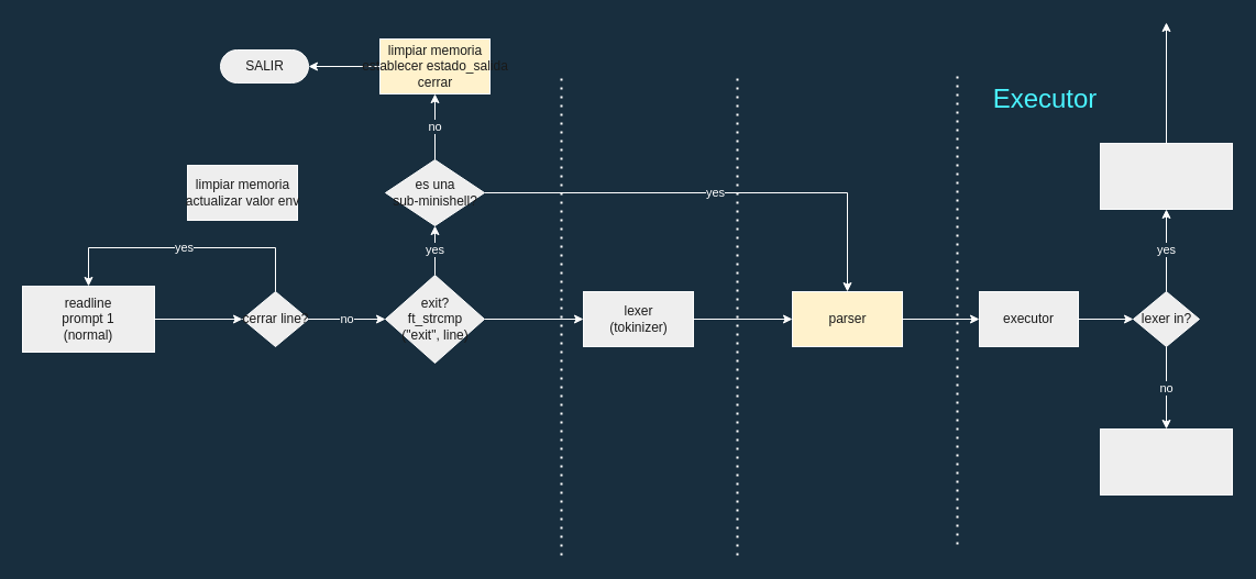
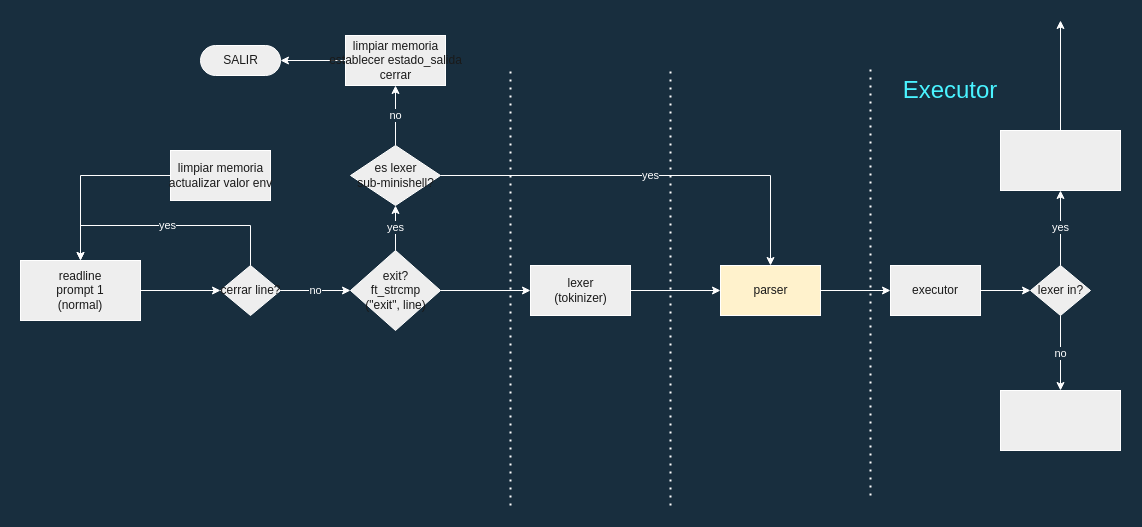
  <mxCell id="0" />
  <mxCell id="1" parent="0" />
  <mxCell id="2" value="" style="edgeStyle=orthogonalEdgeStyle;rounded=0;orthogonalLoop=1;jettySize=auto;html=1;entryX=0;entryY=0.5;entryDx=0;entryDy=0;strokeColor=#FFFFFF;fontColor=#FFFFFF;labelBackgroundColor=#182E3E;" edge="1" parent="1" source="3" target="6"><mxGeometry relative="1" as="geometry"><mxPoint x="220" y="290" as="targetPoint" /></mxGeometry></mxCell>
  <mxCell id="3" value="&lt;div&gt;readline&lt;/div&gt;&lt;div&gt;prompt 1&lt;/div&gt;&lt;div&gt;(normal)&lt;br&gt;&lt;/div&gt;" style="whiteSpace=wrap;html=1;dashed=0;fillColor=#EEEEEE;strokeColor=#FFFFFF;fontColor=#1A1A1A;" vertex="1" parent="1"><mxGeometry x="20" y="260" width="120" height="60" as="geometry" /></mxCell>
  <mxCell id="4" value="yes" style="edgeStyle=orthogonalEdgeStyle;rounded=0;orthogonalLoop=1;jettySize=auto;html=1;entryX=0.5;entryY=0;entryDx=0;entryDy=0;strokeColor=#FFFFFF;fontColor=#FFFFFF;labelBackgroundColor=#182E3E;" edge="1" parent="1" source="6" target="3"><mxGeometry relative="1" as="geometry"><mxPoint x="250" y="160" as="targetPoint" /><Array as="points"><mxPoint x="250" y="225" /><mxPoint x="80" y="225" /></Array></mxGeometry></mxCell>
  <mxCell id="5" value="no" style="edgeStyle=orthogonalEdgeStyle;rounded=0;orthogonalLoop=1;jettySize=auto;html=1;entryX=0;entryY=0.5;entryDx=0;entryDy=0;strokeColor=#FFFFFF;fontColor=#FFFFFF;labelBackgroundColor=#182E3E;" edge="1" parent="1" source="6" target="9"><mxGeometry relative="1" as="geometry"><mxPoint x="390" y="290" as="targetPoint" /></mxGeometry></mxCell>
  <mxCell id="6" value="cerrar line?" style="shape=rhombus;html=1;dashed=0;whitespace=wrap;perimeter=rhombusPerimeter;fillColor=#EEEEEE;strokeColor=#FFFFFF;fontColor=#1A1A1A;" vertex="1" parent="1"><mxGeometry x="220" y="265" width="60" height="50" as="geometry" /></mxCell>
  <mxCell id="7" value="yes" style="edgeStyle=orthogonalEdgeStyle;rounded=0;orthogonalLoop=1;jettySize=auto;html=1;entryX=0.5;entryY=1;entryDx=0;entryDy=0;strokeColor=#FFFFFF;fontColor=#FFFFFF;labelBackgroundColor=#182E3E;" edge="1" parent="1" source="9" target="12"><mxGeometry relative="1" as="geometry"><mxPoint x="395" y="185" as="targetPoint" /></mxGeometry></mxCell>
  <mxCell id="8" value="" style="edgeStyle=orthogonalEdgeStyle;rounded=0;orthogonalLoop=1;jettySize=auto;html=1;strokeColor=#FFFFFF;fontColor=#FFFFFF;labelBackgroundColor=#182E3E;" edge="1" parent="1" source="9" target="19"><mxGeometry relative="1" as="geometry" /></mxCell>
  <mxCell id="9" value="exit?&lt;br&gt;&lt;div&gt;ft_strcmp &lt;br&gt;&lt;/div&gt;&lt;div&gt;(&quot;exit&quot;, line)&lt;/div&gt;" style="shape=rhombus;html=1;dashed=0;whitespace=wrap;perimeter=rhombusPerimeter;fillColor=#EEEEEE;strokeColor=#FFFFFF;fontColor=#1A1A1A;" vertex="1" parent="1"><mxGeometry x="350" y="250" width="90" height="80" as="geometry" /></mxCell>
  <mxCell id="10" value="no" style="edgeStyle=orthogonalEdgeStyle;rounded=0;orthogonalLoop=1;jettySize=auto;html=1;entryX=0.5;entryY=1;entryDx=0;entryDy=0;strokeColor=#FFFFFF;fontColor=#FFFFFF;labelBackgroundColor=#182E3E;" edge="1" parent="1" source="12" target="14"><mxGeometry relative="1" as="geometry"><mxPoint x="395" y="35" as="targetPoint" /></mxGeometry></mxCell>
  <mxCell id="11" value="yes" style="edgeStyle=orthogonalEdgeStyle;rounded=0;orthogonalLoop=1;jettySize=auto;html=1;strokeColor=#FFFFFF;fontColor=#FFFFFF;labelBackgroundColor=#182E3E;" edge="1" parent="1" source="12" target="21"><mxGeometry relative="1" as="geometry"><mxPoint x="270" y="175" as="targetPoint" /></mxGeometry></mxCell>
- <mxCell id="12" value="&lt;div&gt;es una&lt;/div&gt;&lt;div&gt;sub-minishell?&lt;/div&gt;" style="shape=rhombus;html=1;dashed=0;whitespace=wrap;perimeter=rhombusPerimeter;fillColor=#EEEEEE;strokeColor=#FFFFFF;fontColor=#1A1A1A;" vertex="1" parent="1"><mxGeometry x="350" y="145" width="90" height="60" as="geometry" /></mxCell>
+ <mxCell id="12" value="&lt;div&gt;es lexer&lt;/div&gt;&lt;div&gt;sub-minishell?&lt;/div&gt;" style="shape=rhombus;html=1;dashed=0;whitespace=wrap;perimeter=rhombusPerimeter;fillColor=#EEEEEE;strokeColor=#FFFFFF;fontColor=#1A1A1A;" vertex="1" parent="1"><mxGeometry x="350" y="145" width="90" height="60" as="geometry" /></mxCell>
  <mxCell id="13" value="" style="edgeStyle=orthogonalEdgeStyle;rounded=0;orthogonalLoop=1;jettySize=auto;html=1;strokeColor=#FFFFFF;fontColor=#FFFFFF;labelBackgroundColor=#182E3E;" edge="1" parent="1" source="14" target="15"><mxGeometry relative="1" as="geometry" /></mxCell>
- <mxCell id="14" value="&lt;div&gt;limpiar memoria&lt;/div&gt;&lt;div&gt;establecer estado_salida&lt;/div&gt;&lt;div&gt;cerrar&lt;br&gt;&lt;/div&gt;" style="html=1;dashed=0;whitespace=wrap;fillColor=#fff2cc;strokeColor=#FFFFFF;fontColor=#1A1A1A;" vertex="1" parent="1"><mxGeometry x="345" y="35" width="100" height="50" as="geometry" /></mxCell>
+ <mxCell id="14" value="&lt;div&gt;limpiar memoria&lt;/div&gt;&lt;div&gt;establecer estado_salida&lt;/div&gt;&lt;div&gt;cerrar&lt;br&gt;&lt;/div&gt;" style="html=1;dashed=0;whitespace=wrap;fillColor=#EEEEEE;strokeColor=#FFFFFF;fontColor=#1A1A1A;" vertex="1" parent="1"><mxGeometry x="345" y="35" width="100" height="50" as="geometry" /></mxCell>
  <mxCell id="15" value="SALIR" style="html=1;dashed=0;whitespace=wrap;shape=mxgraph.dfd.start;fillColor=#EEEEEE;strokeColor=#FFFFFF;fontColor=#1A1A1A;" vertex="1" parent="1"><mxGeometry x="200" y="45" width="80" height="30" as="geometry" /></mxCell>
+ <mxCell id="16" value="" style="edgeStyle=orthogonalEdgeStyle;rounded=0;orthogonalLoop=1;jettySize=auto;html=1;entryX=0.5;entryY=0;entryDx=0;entryDy=0;strokeColor=#FFFFFF;fontColor=#FFFFFF;labelBackgroundColor=#182E3E;" edge="1" parent="1" source="17" target="3"><mxGeometry relative="1" as="geometry"><mxPoint x="40" y="175" as="targetPoint" /></mxGeometry></mxCell>
  <mxCell id="17" value="&lt;div&gt;limpiar memoria&lt;/div&gt;&lt;div&gt;actualizar valor env&lt;/div&gt;" style="html=1;dashed=0;whitespace=wrap;fillColor=#EEEEEE;strokeColor=#FFFFFF;fontColor=#1A1A1A;" vertex="1" parent="1"><mxGeometry x="170" y="150" width="100" height="50" as="geometry" /></mxCell>
  <mxCell id="18" value="" style="edgeStyle=orthogonalEdgeStyle;rounded=0;orthogonalLoop=1;jettySize=auto;html=1;strokeColor=#FFFFFF;fontColor=#FFFFFF;labelBackgroundColor=#182E3E;" edge="1" parent="1" source="19" target="21"><mxGeometry relative="1" as="geometry" /></mxCell>
  <mxCell id="19" value="lexer&lt;br&gt;(tokinizer)" style="html=1;dashed=0;whitespace=wrap;fillColor=#EEEEEE;strokeColor=#FFFFFF;fontColor=#1A1A1A;" vertex="1" parent="1"><mxGeometry x="530" y="265" width="100" height="50" as="geometry" /></mxCell>
  <mxCell id="20" value="" style="edgeStyle=orthogonalEdgeStyle;rounded=0;orthogonalLoop=1;jettySize=auto;html=1;strokeColor=#FFFFFF;fontColor=#FFFFFF;labelBackgroundColor=#182E3E;" edge="1" parent="1" source="21" target="23"><mxGeometry relative="1" as="geometry" /></mxCell>
  <mxCell id="21" value="parser" style="html=1;dashed=0;whitespace=wrap;fillColor=#fff2cc;strokeColor=#FFFFFF;fontColor=#1A1A1A;" vertex="1" parent="1"><mxGeometry x="720" y="265" width="100" height="50" as="geometry" /></mxCell>
  <mxCell id="22" value="" style="edgeStyle=orthogonalEdgeStyle;rounded=0;orthogonalLoop=1;jettySize=auto;html=1;strokeColor=#FFFFFF;fontColor=#FFFFFF;labelBackgroundColor=#182E3E;" edge="1" parent="1" source="23" target="26"><mxGeometry relative="1" as="geometry" /></mxCell>
  <mxCell id="23" value="executor" style="whiteSpace=wrap;html=1;dashed=0;fillColor=#EEEEEE;strokeColor=#FFFFFF;fontColor=#1A1A1A;" vertex="1" parent="1"><mxGeometry x="890" y="265" width="90" height="50" as="geometry" /></mxCell>
  <mxCell id="24" value="yes" style="edgeStyle=orthogonalEdgeStyle;rounded=0;orthogonalLoop=1;jettySize=auto;html=1;strokeColor=#FFFFFF;fontColor=#FFFFFF;labelBackgroundColor=#182E3E;" edge="1" parent="1" source="26" target="28"><mxGeometry relative="1" as="geometry" /></mxCell>
  <mxCell id="25" value="&lt;div&gt;no&lt;/div&gt;" style="edgeStyle=orthogonalEdgeStyle;rounded=0;orthogonalLoop=1;jettySize=auto;html=1;strokeColor=#FFFFFF;fontColor=#FFFFFF;labelBackgroundColor=#182E3E;" edge="1" parent="1" source="26" target="29"><mxGeometry relative="1" as="geometry" /></mxCell>
  <mxCell id="26" value="lexer in?" style="shape=rhombus;html=1;dashed=0;whitespace=wrap;perimeter=rhombusPerimeter;fillColor=#EEEEEE;strokeColor=#FFFFFF;fontColor=#1A1A1A;" vertex="1" parent="1"><mxGeometry x="1030" y="265" width="60" height="50" as="geometry" /></mxCell>
  <mxCell id="27" value="" style="edgeStyle=orthogonalEdgeStyle;rounded=0;orthogonalLoop=1;jettySize=auto;html=1;fontSize=24;strokeColor=#FFFFFF;fontColor=#FFFFFF;labelBackgroundColor=#182E3E;" edge="1" parent="1" source="28"><mxGeometry relative="1" as="geometry"><mxPoint x="1060" y="20" as="targetPoint" /></mxGeometry></mxCell>
  <mxCell id="28" value="" style="whiteSpace=wrap;html=1;dashed=0;fillColor=#EEEEEE;strokeColor=#FFFFFF;fontColor=#1A1A1A;" vertex="1" parent="1"><mxGeometry x="1000" y="130" width="120" height="60" as="geometry" /></mxCell>
  <mxCell id="29" value="" style="whiteSpace=wrap;html=1;dashed=0;fillColor=#EEEEEE;strokeColor=#FFFFFF;fontColor=#1A1A1A;" vertex="1" parent="1"><mxGeometry x="1000" y="390" width="120" height="60" as="geometry" /></mxCell>
  <mxCell id="30" value="" style="endArrow=none;dashed=1;html=1;dashPattern=1 3;strokeWidth=2;rounded=0;strokeColor=#FFFFFF;fontColor=#FFFFFF;labelBackgroundColor=#182E3E;" edge="1" parent="1"><mxGeometry width="50" height="50" relative="1" as="geometry"><mxPoint x="510" y="505" as="sourcePoint" /><mxPoint x="510" y="65" as="targetPoint" /></mxGeometry></mxCell>
  <mxCell id="31" value="" style="endArrow=none;dashed=1;html=1;dashPattern=1 3;strokeWidth=2;rounded=0;strokeColor=#FFFFFF;fontColor=#FFFFFF;labelBackgroundColor=#182E3E;" edge="1" parent="1"><mxGeometry width="50" height="50" relative="1" as="geometry"><mxPoint x="670" y="505" as="sourcePoint" /><mxPoint x="670" y="65" as="targetPoint" /></mxGeometry></mxCell>
  <mxCell id="32" value="" style="endArrow=none;dashed=1;html=1;dashPattern=1 3;strokeWidth=2;rounded=0;strokeColor=#FFFFFF;fontColor=#FFFFFF;labelBackgroundColor=#182E3E;" edge="1" parent="1"><mxGeometry width="50" height="50" relative="1" as="geometry"><mxPoint x="870" y="495" as="sourcePoint" /><mxPoint x="870" y="65" as="targetPoint" /></mxGeometry></mxCell>
  <mxCell id="33" value="Executor" style="text;html=1;align=center;verticalAlign=middle;whiteSpace=wrap;rounded=0;fontSize=24;fontColor=#4AF3FF;" vertex="1" parent="1"><mxGeometry x="920" y="75" width="60" height="30" as="geometry" /></mxCell>
